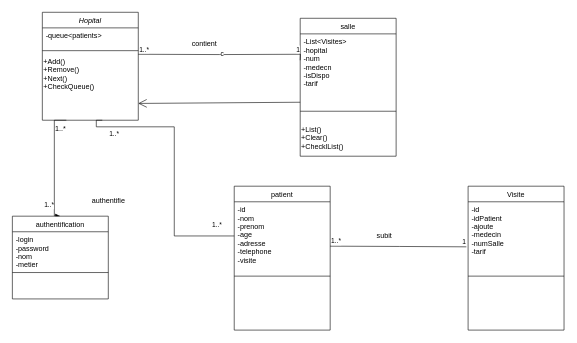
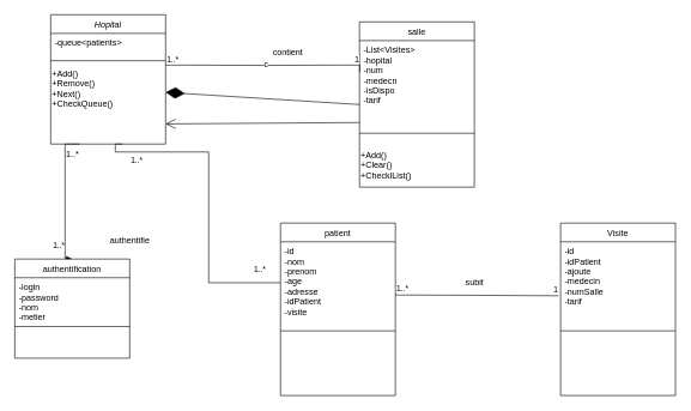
  <mxCell id="0" />
  <mxCell id="1" parent="0" />
  <mxCell id="2" value="Hopital" style="swimlane;fontStyle=2;align=center;verticalAlign=top;childLayout=stackLayout;horizontal=1;startSize=26;horizontalStack=0;resizeParent=1;resizeLast=0;collapsible=1;marginBottom=0;rounded=0;shadow=0;strokeWidth=1;" parent="1" vertex="1"><mxGeometry x="70" y="20" width="160" height="180" as="geometry"><mxRectangle x="230" y="140" width="160" height="26" as="alternateBounds" /></mxGeometry></mxCell>
  <mxCell id="3" value="-queue&lt;patients&gt;" style="text;align=left;verticalAlign=top;spacingLeft=4;spacingRight=4;overflow=hidden;rotatable=0;points=[[0,0.5],[1,0.5]];portConstraint=eastwest;rounded=0;shadow=0;html=0;" parent="2" vertex="1"><mxGeometry y="26" width="160" height="34" as="geometry" /></mxCell>
  <mxCell id="4" value="" style="line;html=1;strokeWidth=1;align=left;verticalAlign=middle;spacingTop=-1;spacingLeft=3;spacingRight=3;rotatable=0;labelPosition=right;points=[];portConstraint=eastwest;" parent="2" vertex="1"><mxGeometry y="60" width="160" height="8" as="geometry" /></mxCell>
  <mxCell id="5" value="+Add()&lt;br&gt;+Remove()&lt;br&gt;+Next()&lt;br&gt;+CheckQueue()" style="text;html=1;align=left;verticalAlign=middle;resizable=0;points=[];autosize=1;strokeColor=none;fillColor=none;" parent="2" vertex="1"><mxGeometry y="68" width="160" height="70" as="geometry" /></mxCell>
  <mxCell id="6" value="salle" style="swimlane;fontStyle=0;align=center;verticalAlign=top;childLayout=stackLayout;horizontal=1;startSize=26;horizontalStack=0;resizeParent=1;resizeLast=0;collapsible=1;marginBottom=0;rounded=0;shadow=0;strokeWidth=1;" parent="1" vertex="1"><mxGeometry x="500" y="30" width="160" height="230" as="geometry"><mxRectangle x="550" y="140" width="160" height="26" as="alternateBounds" /></mxGeometry></mxCell>
  <mxCell id="7" value="-List&lt;Visites&gt;&#10;-hopital&#10;-num&#10;-medecn&#10;-isDispo&#10;-tarif" style="text;align=left;verticalAlign=top;spacingLeft=4;spacingRight=4;overflow=hidden;rotatable=0;points=[[0,0.5],[1,0.5]];portConstraint=eastwest;" parent="6" vertex="1"><mxGeometry y="26" width="160" height="114" as="geometry" /></mxCell>
  <mxCell id="8" value="" style="line;html=1;strokeWidth=1;align=left;verticalAlign=middle;spacingTop=-1;spacingLeft=3;spacingRight=3;rotatable=0;labelPosition=right;points=[];portConstraint=eastwest;" parent="6" vertex="1"><mxGeometry y="140" width="160" height="30" as="geometry" /></mxCell>
- <mxCell id="9" value="&lt;div style=&quot;&quot;&gt;&lt;span style=&quot;background-color: initial;&quot;&gt;+List()&lt;/span&gt;&lt;/div&gt;&lt;div style=&quot;&quot;&gt;&lt;span style=&quot;background-color: initial;&quot;&gt;+Clear()&lt;/span&gt;&lt;/div&gt;&lt;div style=&quot;&quot;&gt;&lt;span style=&quot;background-color: initial;&quot;&gt;+ChecklList()&lt;/span&gt;&lt;/div&gt;" style="text;html=1;align=left;verticalAlign=middle;resizable=0;points=[];autosize=1;strokeColor=none;fillColor=none;" vertex="1" parent="6"><mxGeometry y="170" width="160" height="60" as="geometry" /></mxCell>
+ <mxCell id="9" value="&lt;div style=&quot;&quot;&gt;&lt;span style=&quot;background-color: initial;&quot;&gt;+Add()&lt;/span&gt;&lt;/div&gt;&lt;div style=&quot;&quot;&gt;&lt;span style=&quot;background-color: initial;&quot;&gt;+Clear()&lt;/span&gt;&lt;/div&gt;&lt;div style=&quot;&quot;&gt;&lt;span style=&quot;background-color: initial;&quot;&gt;+ChecklList()&lt;/span&gt;&lt;/div&gt;" style="text;html=1;align=left;verticalAlign=middle;resizable=0;points=[];autosize=1;strokeColor=none;fillColor=none;" vertex="1" parent="6"><mxGeometry y="170" width="160" height="60" as="geometry" /></mxCell>
  <mxCell id="10" value="patient" style="swimlane;fontStyle=0;align=center;verticalAlign=top;childLayout=stackLayout;horizontal=1;startSize=26;horizontalStack=0;resizeParent=1;resizeLast=0;collapsible=1;marginBottom=0;rounded=0;shadow=0;strokeWidth=1;" parent="1" vertex="1"><mxGeometry x="390" y="310" width="160" height="240" as="geometry"><mxRectangle x="340" y="380" width="170" height="26" as="alternateBounds" /></mxGeometry></mxCell>
- <mxCell id="11" value="-id&#10;-nom&#10;-prenom&#10;-age&#10;-adresse&#10;-telephone&#10;-visite" style="text;align=left;verticalAlign=top;spacingLeft=4;spacingRight=4;overflow=hidden;rotatable=0;points=[[0,0.5],[1,0.5]];portConstraint=eastwest;" parent="10" vertex="1"><mxGeometry y="26" width="160" height="114" as="geometry" /></mxCell>
+ <mxCell id="11" value="-id&#10;-nom&#10;-prenom&#10;-age&#10;-adresse&#10;-idPatient&#10;-visite" style="text;align=left;verticalAlign=top;spacingLeft=4;spacingRight=4;overflow=hidden;rotatable=0;points=[[0,0.5],[1,0.5]];portConstraint=eastwest;" parent="10" vertex="1"><mxGeometry y="26" width="160" height="114" as="geometry" /></mxCell>
  <mxCell id="12" value="" style="line;html=1;strokeWidth=1;align=left;verticalAlign=middle;spacingTop=-1;spacingLeft=3;spacingRight=3;rotatable=0;labelPosition=right;points=[];portConstraint=eastwest;" parent="10" vertex="1"><mxGeometry y="140" width="160" height="20" as="geometry" /></mxCell>
  <mxCell id="13" value="Visite" style="swimlane;fontStyle=0;align=center;verticalAlign=top;childLayout=stackLayout;horizontal=1;startSize=26;horizontalStack=0;resizeParent=1;resizeLast=0;collapsible=1;marginBottom=0;rounded=0;shadow=0;strokeWidth=1;" parent="1" vertex="1"><mxGeometry x="780" y="310" width="160" height="240" as="geometry"><mxRectangle x="340" y="380" width="170" height="26" as="alternateBounds" /></mxGeometry></mxCell>
  <mxCell id="14" value="-id&#10;-idPatient&#10;-ajoute&#10;-medecin&#10;-numSalle&#10;-tarif" style="text;align=left;verticalAlign=top;spacingLeft=4;spacingRight=4;overflow=hidden;rotatable=0;points=[[0,0.5],[1,0.5]];portConstraint=eastwest;" parent="13" vertex="1"><mxGeometry y="26" width="160" height="114" as="geometry" /></mxCell>
  <mxCell id="15" value="" style="line;html=1;strokeWidth=1;align=left;verticalAlign=middle;spacingTop=-1;spacingLeft=3;spacingRight=3;rotatable=0;labelPosition=right;points=[];portConstraint=eastwest;" parent="13" vertex="1"><mxGeometry y="140" width="160" height="20" as="geometry" /></mxCell>
+ <mxCell id="16" value="" style="endArrow=diamondThin;endFill=1;endSize=24;html=1;rounded=0;exitX=0;exitY=0.5;exitDx=0;exitDy=0;" parent="1" source="6" target="5" edge="1"><mxGeometry width="160" relative="1" as="geometry"><mxPoint x="360" y="150" as="sourcePoint" /><mxPoint x="230" y="140" as="targetPoint" /></mxGeometry></mxCell>
  <mxCell id="17" value="" style="endArrow=open;endFill=1;endSize=12;html=1;rounded=0;" parent="1" edge="1"><mxGeometry width="160" relative="1" as="geometry"><mxPoint x="500" y="170" as="sourcePoint" /><mxPoint x="230" y="172" as="targetPoint" /></mxGeometry></mxCell>
  <mxCell id="18" value="c" style="endArrow=none;html=1;edgeStyle=orthogonalEdgeStyle;rounded=0;" parent="1" edge="1"><mxGeometry relative="1" as="geometry"><mxPoint x="230" y="90" as="sourcePoint" /><mxPoint x="500" y="100" as="targetPoint" /></mxGeometry></mxCell>
  <mxCell id="19" value="1..*" style="edgeLabel;resizable=0;html=1;align=left;verticalAlign=bottom;" parent="18" connectable="0" vertex="1"><mxGeometry x="-1" relative="1" as="geometry" /></mxCell>
  <mxCell id="20" value="1" style="edgeLabel;resizable=0;html=1;align=right;verticalAlign=bottom;" parent="18" connectable="0" vertex="1"><mxGeometry x="1" relative="1" as="geometry"><mxPoint y="-10" as="offset" /></mxGeometry></mxCell>
  <mxCell id="21" value="" style="endArrow=none;html=1;edgeStyle=orthogonalEdgeStyle;rounded=0;entryX=0;entryY=0.5;entryDx=0;entryDy=0;" parent="1" target="11" edge="1"><mxGeometry relative="1" as="geometry"><mxPoint x="170" y="200" as="sourcePoint" /><mxPoint x="380" y="393" as="targetPoint" /><Array as="points"><mxPoint x="160" y="200" /><mxPoint x="160" y="211" /><mxPoint x="290" y="211" /><mxPoint x="290" y="393" /></Array></mxGeometry></mxCell>
  <mxCell id="22" value="1..*" style="edgeLabel;resizable=0;html=1;align=left;verticalAlign=bottom;" parent="21" connectable="0" vertex="1"><mxGeometry x="-1" relative="1" as="geometry"><mxPoint x="10" y="30" as="offset" /></mxGeometry></mxCell>
  <mxCell id="23" value="1..*" style="edgeLabel;resizable=0;html=1;align=right;verticalAlign=bottom;" parent="21" connectable="0" vertex="1"><mxGeometry x="1" relative="1" as="geometry"><mxPoint x="-20" y="-10" as="offset" /></mxGeometry></mxCell>
- <mxCell id="24" value="contient" style="text;html=1;align=center;verticalAlign=middle;resizable=0;points=[];autosize=1;strokeColor=none;fillColor=none;" parent="1" vertex="1"><mxGeometry x="305" y="58" width="70" height="30" as="geometry" /></mxCell>
+ <mxCell id="24" value="contient" style="text;html=1;align=center;verticalAlign=middle;resizable=0;points=[];autosize=1;strokeColor=none;fillColor=none;" parent="1" vertex="1"><mxGeometry x="365" y="58" width="70" height="30" as="geometry" /></mxCell>
  <mxCell id="25" value="" style="endArrow=block;html=1;edgeStyle=orthogonalEdgeStyle;rounded=0;exitX=0.25;exitY=1;exitDx=0;exitDy=0;entryX=0.5;entryY=0;entryDx=0;entryDy=0;" parent="1" source="2" target="33" edge="1"><mxGeometry relative="1" as="geometry"><mxPoint x="-90.5" y="256" as="sourcePoint" /><mxPoint x="129.75" y="320" as="targetPoint" /><Array as="points"><mxPoint x="90" y="200" /><mxPoint x="90" y="360" /></Array></mxGeometry></mxCell>
  <mxCell id="26" value="1..*" style="edgeLabel;resizable=0;html=1;align=right;verticalAlign=bottom;" parent="25" connectable="0" vertex="1"><mxGeometry x="1" relative="1" as="geometry"><mxPoint x="-10" y="-10" as="offset" /></mxGeometry></mxCell>
  <mxCell id="27" value="1..*" style="text;html=1;align=center;verticalAlign=middle;resizable=0;points=[];autosize=1;strokeColor=none;fillColor=none;" parent="1" vertex="1"><mxGeometry x="80" y="200" width="40" height="30" as="geometry" /></mxCell>
  <mxCell id="28" value="authentifie" style="text;html=1;align=center;verticalAlign=middle;resizable=0;points=[];autosize=1;strokeColor=none;fillColor=none;" parent="1" vertex="1"><mxGeometry x="140" y="320" width="80" height="30" as="geometry" /></mxCell>
  <mxCell id="29" value="" style="endArrow=none;html=1;edgeStyle=orthogonalEdgeStyle;rounded=0;entryX=-0.018;entryY=0.659;entryDx=0;entryDy=0;entryPerimeter=0;" parent="1" target="14" edge="1"><mxGeometry relative="1" as="geometry"><mxPoint x="550" y="410" as="sourcePoint" /><mxPoint x="710" y="410" as="targetPoint" /></mxGeometry></mxCell>
  <mxCell id="30" value="1..*" style="edgeLabel;resizable=0;html=1;align=left;verticalAlign=bottom;" parent="29" connectable="0" vertex="1"><mxGeometry x="-1" relative="1" as="geometry" /></mxCell>
  <mxCell id="31" value="1" style="edgeLabel;resizable=0;html=1;align=right;verticalAlign=bottom;" parent="29" connectable="0" vertex="1"><mxGeometry x="1" relative="1" as="geometry" /></mxCell>
- <mxCell id="32" value="subit" style="text;html=1;align=center;verticalAlign=middle;resizable=0;points=[];autosize=1;strokeColor=none;fillColor=none;" parent="1" vertex="1"><mxGeometry x="615" y="378" width="50" height="30" as="geometry" /></mxCell>
+ <mxCell id="32" value="subit" style="text;html=1;align=center;verticalAlign=middle;resizable=0;points=[];autosize=1;strokeColor=none;fillColor=none;" parent="1" vertex="1"><mxGeometry x="635" y="378" width="50" height="30" as="geometry" /></mxCell>
  <mxCell id="33" value="authentification" style="swimlane;fontStyle=0;align=center;verticalAlign=top;childLayout=stackLayout;horizontal=1;startSize=26;horizontalStack=0;resizeParent=1;resizeLast=0;collapsible=1;marginBottom=0;rounded=0;shadow=0;strokeWidth=1;" parent="1" vertex="1"><mxGeometry x="20" y="360" width="160" height="138" as="geometry"><mxRectangle x="120" y="360" width="160" height="26" as="alternateBounds" /></mxGeometry></mxCell>
  <mxCell id="34" value="-login&#10;-password&#10;-nom&#10;-metier&#10;" style="text;align=left;verticalAlign=top;spacingLeft=4;spacingRight=4;overflow=hidden;rotatable=0;points=[[0,0.5],[1,0.5]];portConstraint=eastwest;" parent="33" vertex="1"><mxGeometry y="26" width="160" height="64" as="geometry" /></mxCell>
  <mxCell id="35" value="" style="line;html=1;strokeWidth=1;align=left;verticalAlign=middle;spacingTop=-1;spacingLeft=3;spacingRight=3;rotatable=0;labelPosition=right;points=[];portConstraint=eastwest;" parent="33" vertex="1"><mxGeometry y="90" width="160" height="8" as="geometry" /></mxCell>
